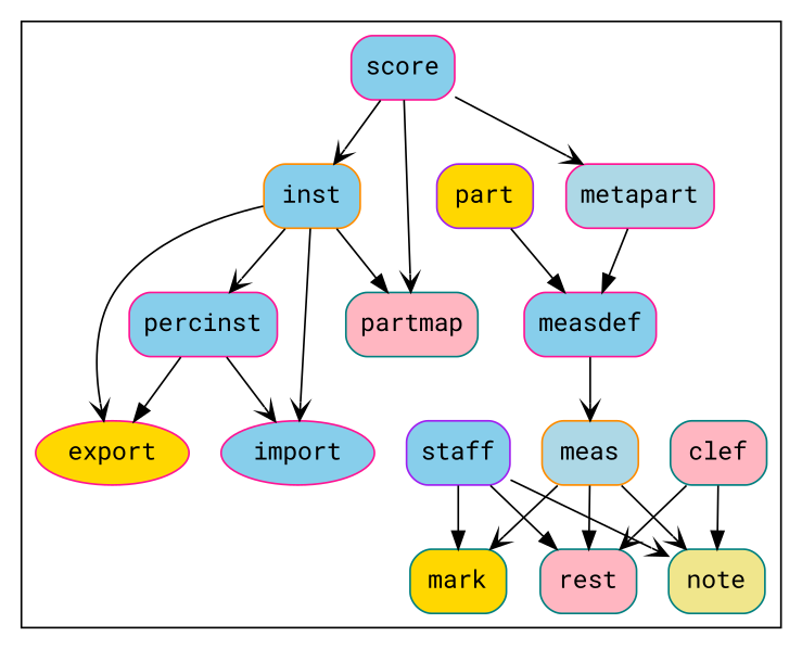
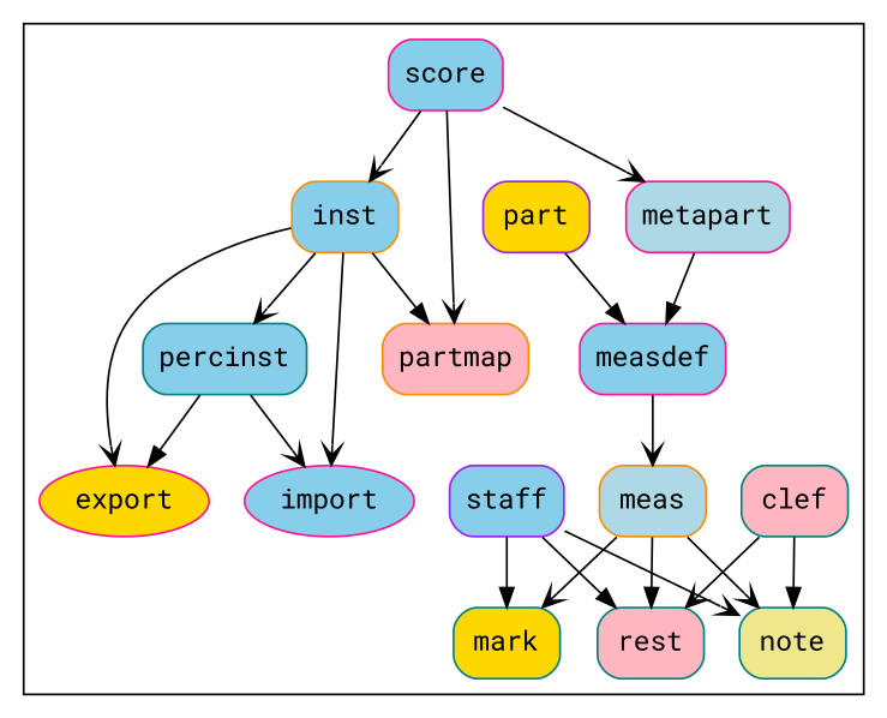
  digraph {
    bgcolor=white
    fillcolor=white
    fontname="Roboto Mono"
    style=filled
    node [color=deeppink fillcolor=skyblue fontname="Roboto Mono" shape=box style="rounded,filled"]
    edge [arrowhead=vee fontname="Roboto Mono"]
    note [color=teal fillcolor=khaki]
    rest [color=teal fillcolor=lightpink]
    mark [color=teal fillcolor=gold]
    clef [color=teal fillcolor=lightpink]
    staff [color=purple]
    part [color=purple fillcolor=gold]
    measdef
    meas [color=darkorange fillcolor=lightblue]
    inst [color=darkorange]
-   percinst
+   percinst [color=teal]
    import [style=filled shape=""]
    export [fillcolor=gold style=filled shape=""]
    score
    metapart [fillcolor=lightblue]
-   partmap [color=teal fillcolor=lightpink]
+   partmap [color=darkorange fillcolor=lightpink]
    subgraph cluster_1 {
      note
      rest
      mark
      clef
      staff
      part
      measdef
      meas
      inst
      percinst
      import
      export
      score
      metapart
      partmap
    }
    clef -> note [arrowhead=normal]
    clef -> rest
    staff -> note
    staff -> rest [arrowhead=normal]
    staff -> mark [arrowhead=normal]
    part -> measdef [arrowhead=normal]
    measdef -> meas
    meas -> note
    meas -> rest [arrowhead=normal]
    meas -> mark
    inst -> percinst
    inst -> import
    inst -> export
    inst -> partmap [arrowhead=normal]
    percinst -> import
    percinst -> export [arrowhead=normal]
    score -> inst
    score -> metapart
    score -> partmap
    metapart -> measdef [arrowhead=normal]
  }
